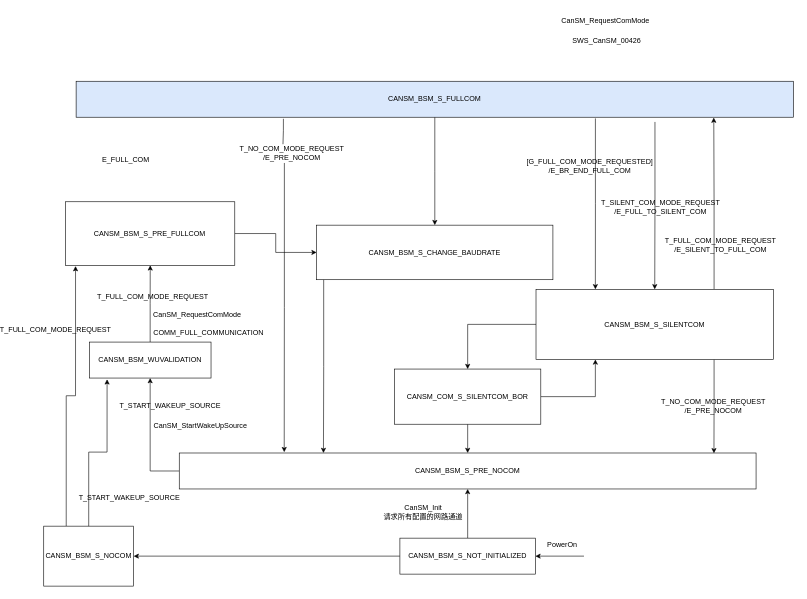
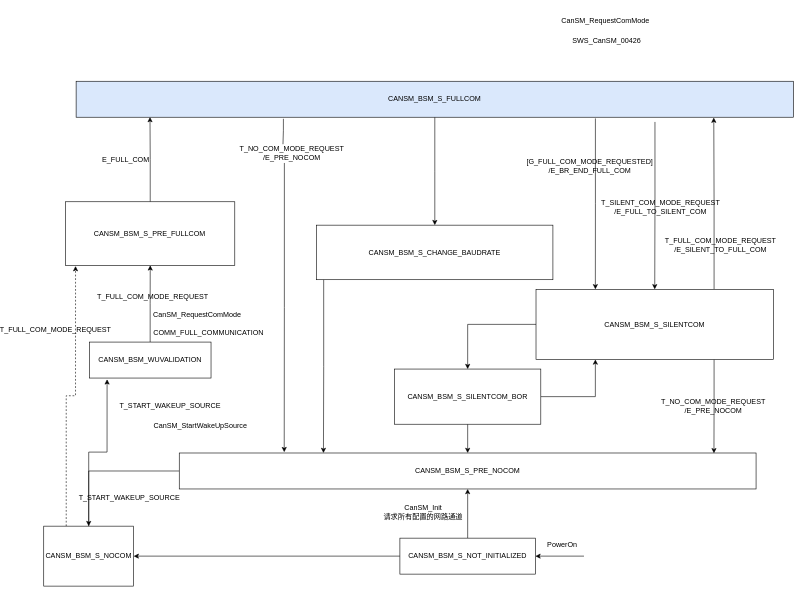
  <mxCell id="0" />
  <mxCell id="1" parent="0" />
  <mxCell id="2" value="" style="edgeStyle=orthogonalEdgeStyle;rounded=0;orthogonalLoop=1;jettySize=auto;html=1;" edge="1" parent="1" source="4" target="8"><mxGeometry relative="1" as="geometry" /></mxCell>
  <mxCell id="3" value="" style="edgeStyle=orthogonalEdgeStyle;rounded=0;orthogonalLoop=1;jettySize=auto;html=1;" edge="1" parent="1" source="4" target="31"><mxGeometry relative="1" as="geometry" /></mxCell>
  <mxCell id="4" value="CANSM_BSM_S_NOT_INITIALIZED" style="rounded=0;whiteSpace=wrap;html=1;" vertex="1" parent="1"><mxGeometry x="624" y="897" width="226" height="60" as="geometry" /></mxCell>
  <mxCell id="5" value="" style="endArrow=classic;html=1;rounded=0;entryX=1;entryY=0.5;entryDx=0;entryDy=0;" edge="1" parent="1" target="4"><mxGeometry width="50" height="50" relative="1" as="geometry"><mxPoint x="931" y="927" as="sourcePoint" /><mxPoint x="970" y="908" as="targetPoint" /></mxGeometry></mxCell>
  <mxCell id="6" value="PowerOn" style="text;html=1;strokeColor=none;fillColor=none;align=center;verticalAlign=middle;whiteSpace=wrap;rounded=0;" vertex="1" parent="1"><mxGeometry x="865" y="894" width="60" height="30" as="geometry" /></mxCell>
- <mxCell id="7" value="" style="edgeStyle=orthogonalEdgeStyle;rounded=0;orthogonalLoop=1;jettySize=auto;html=1;exitX=0;exitY=0.5;exitDx=0;exitDy=0;" edge="1" parent="1" source="8" target="12"><mxGeometry relative="1" as="geometry" /></mxCell>
+ <mxCell id="7" value="" style="edgeStyle=orthogonalEdgeStyle;rounded=0;orthogonalLoop=1;jettySize=auto;html=1;exitX=0;exitY=0.5;exitDx=0;exitDy=0;" edge="1" parent="1" source="8" target="31"><mxGeometry relative="1" as="geometry" /></mxCell>
  <mxCell id="8" value="CANSM_BSM_S_PRE_NOCOM" style="whiteSpace=wrap;html=1;rounded=0;" vertex="1" parent="1"><mxGeometry x="256" y="755" width="962" height="60" as="geometry" /></mxCell>
  <mxCell id="9" value="CanSM_Init" style="text;html=1;strokeColor=none;fillColor=none;align=center;verticalAlign=middle;whiteSpace=wrap;rounded=0;" vertex="1" parent="1"><mxGeometry x="633" y="831" width="60" height="30" as="geometry" /></mxCell>
  <mxCell id="10" value="请求所有配置的网路通道" style="text;html=1;strokeColor=none;fillColor=none;align=center;verticalAlign=middle;whiteSpace=wrap;rounded=0;" vertex="1" parent="1"><mxGeometry x="583" y="847" width="160" height="30" as="geometry" /></mxCell>
  <mxCell id="11" value="" style="edgeStyle=orthogonalEdgeStyle;rounded=0;orthogonalLoop=1;jettySize=auto;html=1;" edge="1" parent="1" source="12" target="16"><mxGeometry relative="1" as="geometry" /></mxCell>
  <mxCell id="12" value="CANSM_BSM_WUVALIDATION" style="whiteSpace=wrap;html=1;rounded=0;" vertex="1" parent="1"><mxGeometry x="106" y="570" width="203" height="60" as="geometry" /></mxCell>
  <mxCell id="13" value="CanSM_StartWakeUpSource" style="text;html=1;strokeColor=none;fillColor=none;align=center;verticalAlign=middle;whiteSpace=wrap;rounded=0;" vertex="1" parent="1"><mxGeometry x="211" y="694" width="161" height="30" as="geometry" /></mxCell>
  <mxCell id="14" value="T_START_WAKEUP_SOURCE" style="text;html=1;strokeColor=none;fillColor=none;align=center;verticalAlign=middle;whiteSpace=wrap;rounded=0;" vertex="1" parent="1"><mxGeometry x="211" y="661" width="60" height="30" as="geometry" /></mxCell>
- <mxCell id="15" value="" style="edgeStyle=orthogonalEdgeStyle;rounded=0;orthogonalLoop=1;jettySize=auto;html=1;" edge="1" parent="1" source="16" target="29"><mxGeometry relative="1" as="geometry" /></mxCell>
+ <mxCell id="15" value="" style="edgeStyle=orthogonalEdgeStyle;rounded=0;orthogonalLoop=1;jettySize=auto;html=1;entryX=0.103;entryY=0.995;entryDx=0;entryDy=0;entryPerimeter=0;" edge="1" parent="1" source="16" target="24"><mxGeometry relative="1" as="geometry" /></mxCell>
  <mxCell id="16" value="CANSM_BSM_S_PRE_FULLCOM" style="whiteSpace=wrap;html=1;rounded=0;" vertex="1" parent="1"><mxGeometry x="66.38" y="336" width="282.25" height="106" as="geometry" /></mxCell>
  <mxCell id="17" value="CanSM_RequestComMode" style="text;html=1;strokeColor=none;fillColor=none;align=center;verticalAlign=middle;whiteSpace=wrap;rounded=0;" vertex="1" parent="1"><mxGeometry x="256" y="510" width="60" height="30" as="geometry" /></mxCell>
  <mxCell id="18" value="COMM_FULL_COMMUNICATION" style="text;html=1;strokeColor=none;fillColor=none;align=center;verticalAlign=middle;whiteSpace=wrap;rounded=0;" vertex="1" parent="1"><mxGeometry x="275" y="540" width="60" height="30" as="geometry" /></mxCell>
  <mxCell id="19" value="T_FULL_COM_MODE_REQUEST" style="text;html=1;strokeColor=none;fillColor=none;align=center;verticalAlign=middle;whiteSpace=wrap;rounded=0;" vertex="1" parent="1"><mxGeometry x="20" y="535" width="60" height="30" as="geometry" /></mxCell>
  <mxCell id="20" value="" style="edgeStyle=orthogonalEdgeStyle;rounded=0;orthogonalLoop=1;jettySize=auto;html=1;entryX=0.182;entryY=-0.023;entryDx=0;entryDy=0;exitX=0.289;exitY=1.044;exitDx=0;exitDy=0;exitPerimeter=0;startArrow=none;entryPerimeter=0;" edge="1" parent="1" source="32" target="8"><mxGeometry relative="1" as="geometry"><mxPoint x="436" y="201" as="sourcePoint" /></mxGeometry></mxCell>
  <mxCell id="21" value="" style="edgeStyle=orthogonalEdgeStyle;rounded=0;orthogonalLoop=1;jettySize=auto;html=1;" edge="1" parent="1" source="24" target="29"><mxGeometry relative="1" as="geometry" /></mxCell>
  <mxCell id="22" value="" style="edgeStyle=orthogonalEdgeStyle;rounded=0;orthogonalLoop=1;jettySize=auto;html=1;entryX=0.25;entryY=0;entryDx=0;entryDy=0;exitX=0.724;exitY=1.033;exitDx=0;exitDy=0;exitPerimeter=0;" edge="1" parent="1" source="24" target="37"><mxGeometry relative="1" as="geometry" /></mxCell>
  <mxCell id="23" value="" style="edgeStyle=orthogonalEdgeStyle;rounded=0;orthogonalLoop=1;jettySize=auto;html=1;entryX=0.5;entryY=0;entryDx=0;entryDy=0;exitX=0.807;exitY=1.131;exitDx=0;exitDy=0;exitPerimeter=0;" edge="1" parent="1" source="24" target="37"><mxGeometry relative="1" as="geometry"><mxPoint x="1285" y="352" as="targetPoint" /></mxGeometry></mxCell>
  <mxCell id="24" value="CANSM_BSM_S_FULLCOM" style="whiteSpace=wrap;html=1;rounded=0;fillColor=#dae8fc;" vertex="1" parent="1"><mxGeometry x="84" y="135" width="1196.25" height="60" as="geometry" /></mxCell>
  <mxCell id="25" value="E_FULL_COM" style="text;html=1;strokeColor=none;fillColor=none;align=center;verticalAlign=middle;whiteSpace=wrap;rounded=0;" vertex="1" parent="1"><mxGeometry x="137" y="252" width="60" height="30" as="geometry" /></mxCell>
  <mxCell id="26" value="CanSM_RequestComMode" style="text;html=1;strokeColor=none;fillColor=none;align=center;verticalAlign=middle;whiteSpace=wrap;rounded=0;" vertex="1" parent="1"><mxGeometry x="937" y="20" width="60" height="30" as="geometry" /></mxCell>
  <mxCell id="27" value="SWS_CanSM_00426" style="text;html=1;strokeColor=none;fillColor=none;align=center;verticalAlign=middle;whiteSpace=wrap;rounded=0;" vertex="1" parent="1"><mxGeometry x="893" y="50" width="152" height="36" as="geometry" /></mxCell>
  <mxCell id="28" value="" style="edgeStyle=orthogonalEdgeStyle;rounded=0;orthogonalLoop=1;jettySize=auto;html=1;entryX=0.25;entryY=0;entryDx=0;entryDy=0;exitX=0.03;exitY=0.994;exitDx=0;exitDy=0;exitPerimeter=0;" edge="1" parent="1" source="29" target="8"><mxGeometry relative="1" as="geometry"><mxPoint x="682.125" y="522" as="targetPoint" /></mxGeometry></mxCell>
  <mxCell id="29" value="CANSM_BSM_S_CHANGE_BAUDRATE" style="whiteSpace=wrap;html=1;rounded=0;" vertex="1" parent="1"><mxGeometry x="485.06" y="375" width="394.13" height="91" as="geometry" /></mxCell>
- <mxCell id="30" value="" style="edgeStyle=orthogonalEdgeStyle;rounded=0;orthogonalLoop=1;jettySize=auto;html=1;entryX=0.059;entryY=1.012;entryDx=0;entryDy=0;entryPerimeter=0;exitX=0.25;exitY=0;exitDx=0;exitDy=0;" edge="1" parent="1" source="31" target="16"><mxGeometry relative="1" as="geometry"><mxPoint x="-82" y="921" as="targetPoint" /></mxGeometry></mxCell>
+ <mxCell id="30" value="" style="edgeStyle=orthogonalEdgeStyle;rounded=0;orthogonalLoop=1;jettySize=auto;html=1;entryX=0.059;entryY=1.012;entryDx=0;entryDy=0;entryPerimeter=0;exitX=0.25;exitY=0;exitDx=0;exitDy=0;dashed=1;" edge="1" parent="1" source="31" target="16"><mxGeometry relative="1" as="geometry"><mxPoint x="-82" y="921" as="targetPoint" /></mxGeometry></mxCell>
  <mxCell id="31" value="CANSM_BSM_S_NOCOM" style="whiteSpace=wrap;html=1;rounded=0;" vertex="1" parent="1"><mxGeometry x="30" y="877" width="150" height="100" as="geometry" /></mxCell>
  <mxCell id="32" value="&lt;div&gt;T_NO_COM_MODE_REQUEST&lt;/div&gt;&lt;div&gt;/E_PRE_NOCOM&lt;/div&gt;" style="text;html=1;strokeColor=none;fillColor=none;align=center;verticalAlign=middle;whiteSpace=wrap;rounded=0;" vertex="1" parent="1"><mxGeometry x="414" y="240" width="60" height="30" as="geometry" /></mxCell>
  <mxCell id="33" value="" style="edgeStyle=orthogonalEdgeStyle;rounded=0;orthogonalLoop=1;jettySize=auto;html=1;entryX=0.25;entryY=0;entryDx=0;entryDy=0;exitX=0.289;exitY=1.044;exitDx=0;exitDy=0;exitPerimeter=0;endArrow=none;" edge="1" parent="1" source="24" target="32"><mxGeometry relative="1" as="geometry"><mxPoint x="429.716" y="197.64" as="sourcePoint" /><mxPoint x="430" y="752" as="targetPoint" /></mxGeometry></mxCell>
  <mxCell id="34" value="" style="edgeStyle=orthogonalEdgeStyle;rounded=0;orthogonalLoop=1;jettySize=auto;html=1;entryX=0.927;entryY=0.008;entryDx=0;entryDy=0;entryPerimeter=0;exitX=0.75;exitY=1;exitDx=0;exitDy=0;" edge="1" parent="1" source="37" target="8"><mxGeometry relative="1" as="geometry" /></mxCell>
  <mxCell id="35" value="" style="edgeStyle=orthogonalEdgeStyle;rounded=0;orthogonalLoop=1;jettySize=auto;html=1;entryX=0.889;entryY=1.01;entryDx=0;entryDy=0;entryPerimeter=0;exitX=0.75;exitY=0;exitDx=0;exitDy=0;" edge="1" parent="1" source="37" target="24"><mxGeometry relative="1" as="geometry" /></mxCell>
  <mxCell id="36" value="" style="edgeStyle=orthogonalEdgeStyle;rounded=0;orthogonalLoop=1;jettySize=auto;html=1;exitX=0;exitY=0.5;exitDx=0;exitDy=0;" edge="1" parent="1" source="37" target="40"><mxGeometry relative="1" as="geometry" /></mxCell>
  <mxCell id="37" value="CANSM_BSM_S_SILENTCOM" style="rounded=0;whiteSpace=wrap;html=1;" vertex="1" parent="1"><mxGeometry x="851" y="482" width="396" height="117" as="geometry" /></mxCell>
  <mxCell id="38" value="" style="edgeStyle=orthogonalEdgeStyle;rounded=0;orthogonalLoop=1;jettySize=auto;html=1;" edge="1" parent="1" source="40" target="8"><mxGeometry relative="1" as="geometry" /></mxCell>
  <mxCell id="39" value="" style="edgeStyle=orthogonalEdgeStyle;rounded=0;orthogonalLoop=1;jettySize=auto;html=1;entryX=0.25;entryY=1;entryDx=0;entryDy=0;exitX=1;exitY=0.5;exitDx=0;exitDy=0;" edge="1" parent="1" source="40" target="37"><mxGeometry relative="1" as="geometry"><mxPoint x="1021" y="629.067" as="targetPoint" /></mxGeometry></mxCell>
- <mxCell id="40" value="CANSM_COM_S_SILENTCOM_BOR" style="whiteSpace=wrap;html=1;rounded=0;" vertex="1" parent="1"><mxGeometry x="615" y="615" width="244" height="92" as="geometry" /></mxCell>
+ <mxCell id="40" value="CANSM_BSM_S_SILENTCOM_BOR" style="whiteSpace=wrap;html=1;rounded=0;" vertex="1" parent="1"><mxGeometry x="615" y="615" width="244" height="92" as="geometry" /></mxCell>
  <mxCell id="41" value="&lt;div&gt;[G_FULL_COM_MODE_REQUESTED]&lt;/div&gt;&lt;div&gt;/E_BR_END_FULL_COM&lt;/div&gt;" style="text;html=1;strokeColor=none;fillColor=none;align=center;verticalAlign=middle;whiteSpace=wrap;rounded=0;" vertex="1" parent="1"><mxGeometry x="911" y="261" width="60" height="30" as="geometry" /></mxCell>
  <mxCell id="42" value="&lt;div&gt;T_SILENT_COM_MODE_REQUEST&lt;/div&gt;&lt;div&gt;/E_FULL_TO_SILENT_COM&lt;/div&gt;" style="text;html=1;strokeColor=none;fillColor=none;align=center;verticalAlign=middle;whiteSpace=wrap;rounded=0;" vertex="1" parent="1"><mxGeometry x="1029" y="330" width="60" height="30" as="geometry" /></mxCell>
  <mxCell id="43" value="&lt;div&gt;T_FULL_COM_MODE_REQUEST&lt;/div&gt;&lt;div&gt;/E_SILENT_TO_FULL_COM&lt;/div&gt;" style="text;html=1;strokeColor=none;fillColor=none;align=center;verticalAlign=middle;whiteSpace=wrap;rounded=0;" vertex="1" parent="1"><mxGeometry x="1129" y="393" width="60" height="30" as="geometry" /></mxCell>
  <mxCell id="44" value="&lt;div&gt;T_NO_COM_MODE_REQUEST&lt;/div&gt;&lt;div&gt;/E_PRE_NOCOM&lt;/div&gt;" style="text;html=1;strokeColor=none;fillColor=none;align=center;verticalAlign=middle;whiteSpace=wrap;rounded=0;" vertex="1" parent="1"><mxGeometry x="1117" y="661" width="60" height="30" as="geometry" /></mxCell>
  <mxCell id="45" value="T_FULL_COM_MODE_REQUEST" style="text;html=1;strokeColor=none;fillColor=none;align=center;verticalAlign=middle;whiteSpace=wrap;rounded=0;" vertex="1" parent="1"><mxGeometry x="182" y="480" width="60" height="30" as="geometry" /></mxCell>
  <mxCell id="46" value="" style="edgeStyle=orthogonalEdgeStyle;rounded=0;orthogonalLoop=1;jettySize=auto;html=1;exitX=0.5;exitY=0;exitDx=0;exitDy=0;entryX=0.146;entryY=1.035;entryDx=0;entryDy=0;entryPerimeter=0;" edge="1" parent="1" source="31" target="12"><mxGeometry relative="1" as="geometry"><mxPoint x="121" y="852" as="sourcePoint" /><mxPoint x="121" y="770" as="targetPoint" /></mxGeometry></mxCell>
  <mxCell id="47" value="T_START_WAKEUP_SOURCE" style="text;html=1;strokeColor=none;fillColor=none;align=center;verticalAlign=middle;whiteSpace=wrap;rounded=0;" vertex="1" parent="1"><mxGeometry x="143" y="815" width="60" height="30" as="geometry" /></mxCell>
